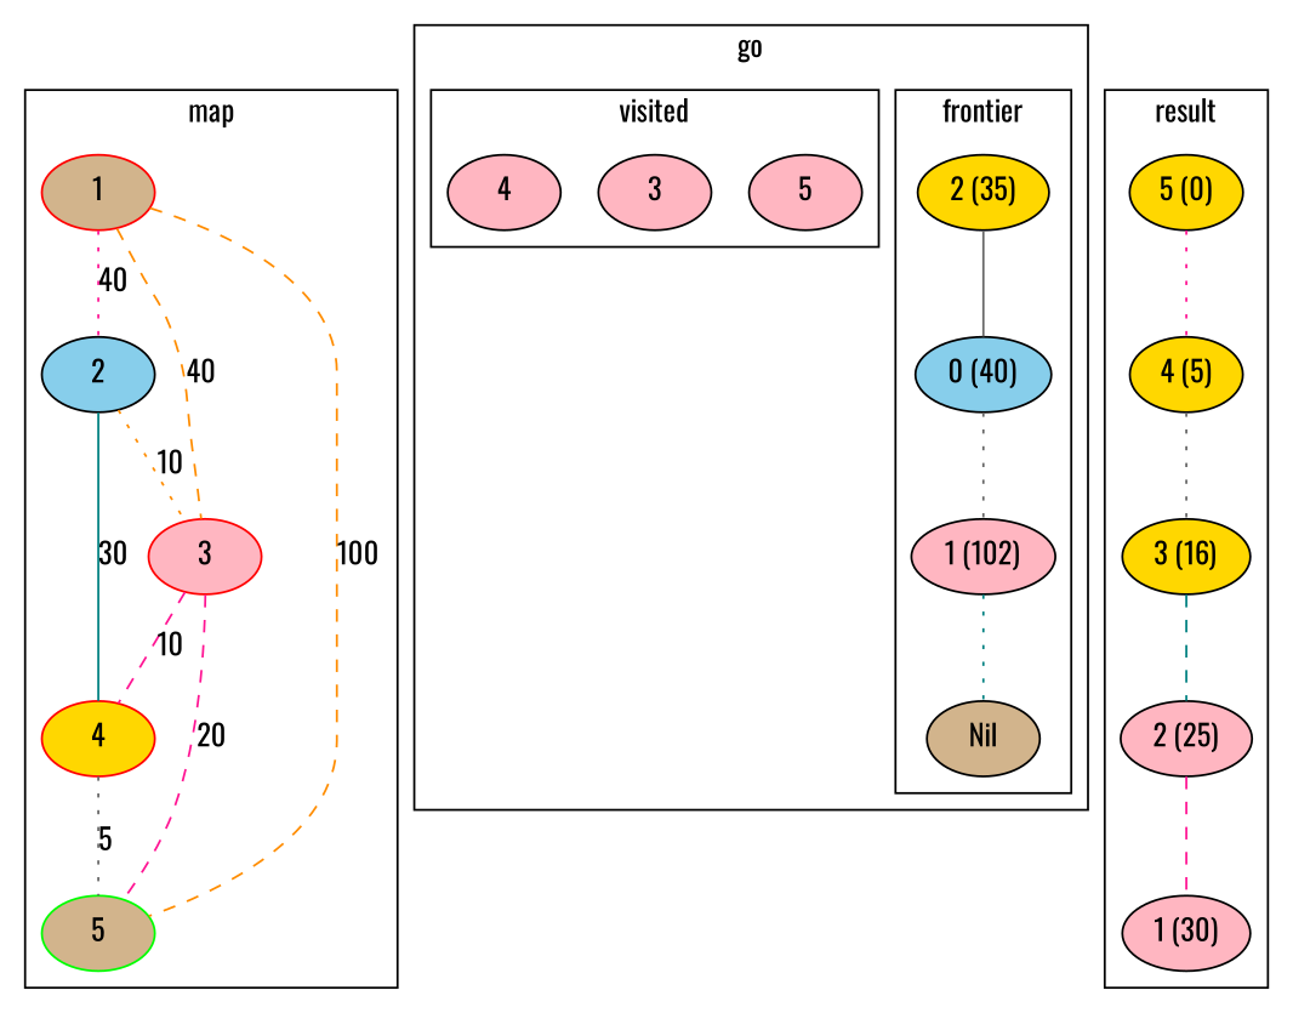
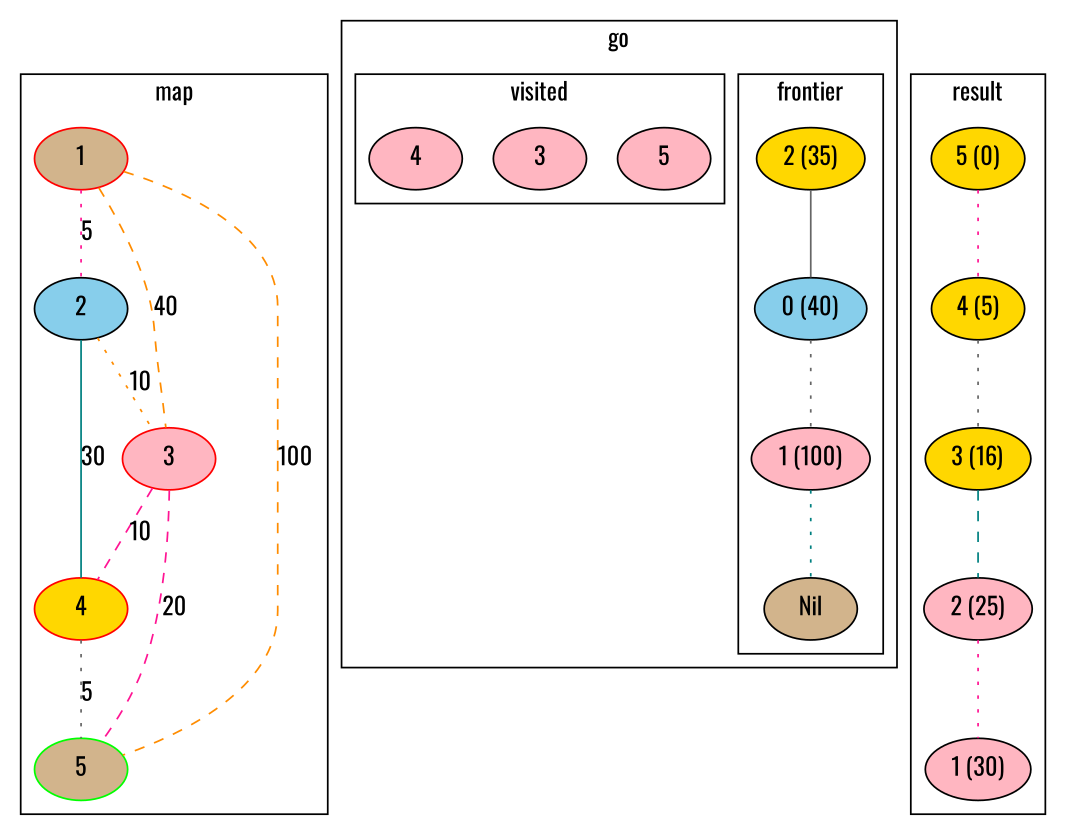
  graph {
    fontname=Oswald
    node [fillcolor=lightpink fontname=Oswald style=filled]
    edge [color=deeppink fontname=Oswald style=dotted]
    n1 [color=red fillcolor=tan label=1]
    n2 [fillcolor=skyblue label=2]
    n3 [color=red label=3]
    n4 [color=green fillcolor=tan label=5]
    n5 [color=red fillcolor=gold label=4]
    n6 [fillcolor=skyblue label="0 (40)"]
-   n7 [label="1 (102)"]
+   n7 [label="1 (100)"]
    n8 [fillcolor=tan label=Nil]
    n9 [fillcolor=gold label="2 (35)"]
    n10 [label=5]
    n11 [label=3]
    n12 [label=4]
    n13 [fillcolor=gold label="5 (0)"]
    n14 [fillcolor=gold label="4 (5)"]
    n15 [fillcolor=gold label="3 (16)"]
    n16 [label="2 (25)"]
    n17 [label="1 (30)"]
    subgraph cluster_1 {
      label=map
      n1
      n2
      n3
      n4
      n5
    }
    subgraph cluster_2 {
      label=go
      subgraph cluster_3 {
        label=frontier
        n6
        n7
        n8
        n9
      }
      subgraph cluster_4 {
        label=visited
        n10
        n11
        n12
      }
      subgraph cluster_5 {
        label="current location"
      }
      subgraph cluster_6 {
        label="new elements"
      }
    }
    subgraph cluster_7 {
      label=result
      n13
      n14
      n15
      n16
      n17
    }
-   n1 -- n2 [label=40 weight=95]
+   n1 -- n2 [label=5 weight=95]
    n1 -- n3 [color=darkorange label=40 style=dashed weight=60]
    n1 -- n4 [color=darkorange label=100 style=dashed weight=1]
    n2 -- n3 [color=darkorange label=10 weight=90]
    n2 -- n5 [color=teal label=30 style=solid weight=70]
    n3 -- n4 [label=20 style=dashed weight=80]
    n3 -- n5 [label=10 style=dashed weight=90]
    n5 -- n4 [color=gray40 label=5 weight=95]
    n6 -- n7 [color=gray40]
    n7 -- n8 [color=teal]
    n9 -- n6 [color=gray40 style=solid]
    n13 -- n14
    n14 -- n15 [color=gray40]
    n15 -- n16 [color=teal style=dashed]
-   n16 -- n17 [style=dashed]
+   n16 -- n17
  }
